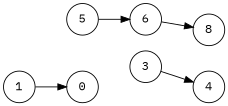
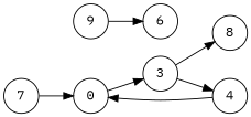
  digraph {
    fontname="IBM Plex Mono"
    rankdir=LR
    node [fillcolor=white fontname="IBM Plex Mono" shape=circle style=filled]
    edge [fontname="IBM Plex Mono"]
    n1 [label=0]
-   1
+   1 [label=7]
    3
    4
-   5
+   5 [label=9]
    6
    n7 [label=8]
+   n1 -> 3
    1 -> n1
    3 -> 4
+   4 -> n1
    5 -> 6
-   6 -> n7
+   3 -> n7
  }
